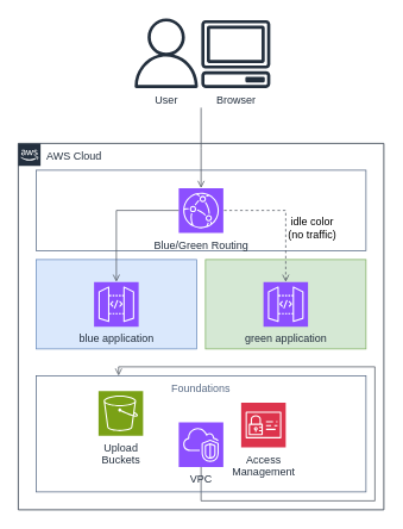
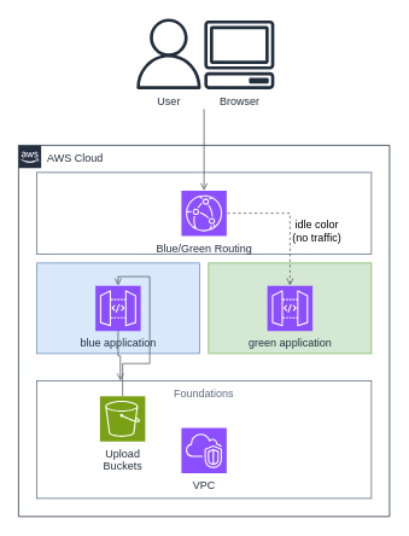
  <mxCell id="0" />
  <mxCell id="1" parent="0" />
  <mxCell id="2" value="User" style="sketch=0;outlineConnect=0;fontColor=#232F3E;gradientColor=none;fillColor=#232F3D;strokeColor=none;dashed=0;verticalLabelPosition=bottom;verticalAlign=top;align=center;html=1;fontSize=12;fontStyle=0;aspect=fixed;pointerEvents=1;shape=mxgraph.aws4.user;" vertex="1" parent="1"><mxGeometry x="147" y="20" width="78" height="78" as="geometry" /></mxCell>
  <mxCell id="3" value="Browser" style="sketch=0;outlineConnect=0;fontColor=#232F3E;gradientColor=none;fillColor=#232F3D;strokeColor=none;dashed=0;verticalLabelPosition=bottom;verticalAlign=top;align=center;html=1;fontSize=12;fontStyle=0;aspect=fixed;pointerEvents=1;shape=mxgraph.aws4.client;" vertex="1" parent="1"><mxGeometry x="225" y="22" width="78" height="76" as="geometry" /></mxCell>
  <mxCell id="4" value="AWS Cloud" style="points=[[0,0],[0.25,0],[0.5,0],[0.75,0],[1,0],[1,0.25],[1,0.5],[1,0.75],[1,1],[0.75,1],[0.5,1],[0.25,1],[0,1],[0,0.75],[0,0.5],[0,0.25]];outlineConnect=0;gradientColor=none;html=1;whiteSpace=wrap;fontSize=12;fontStyle=0;container=1;pointerEvents=0;collapsible=0;recursiveResize=0;shape=mxgraph.aws4.group;grIcon=mxgraph.aws4.group_aws_cloud_alt;strokeColor=#232F3E;fillColor=none;verticalAlign=top;align=left;spacingLeft=30;fontColor=#232F3E;dashed=0;" vertex="1" parent="1"><mxGeometry x="20" y="160" width="410" height="410" as="geometry" /></mxCell>
  <mxCell id="5" value="" style="fillColor=#dae8fc;strokeColor=#6c8ebf;verticalAlign=top;fontStyle=0;whiteSpace=wrap;html=1;" vertex="1" parent="4"><mxGeometry x="20" y="130" width="180" height="100" as="geometry" /></mxCell>
  <mxCell id="6" value="" style="fillColor=#d5e8d4;strokeColor=#82b366;verticalAlign=top;fontStyle=0;whiteSpace=wrap;html=1;" vertex="1" parent="4"><mxGeometry x="210" y="130" width="180" height="100" as="geometry" /></mxCell>
  <mxCell id="7" value="" style="fillColor=none;strokeColor=#5A6C86;verticalAlign=top;fontStyle=0;fontColor=#5A6C86;whiteSpace=wrap;html=1;" vertex="1" parent="4"><mxGeometry x="20" y="30" width="370" height="90" as="geometry" /></mxCell>
  <mxCell id="8" value="blue application" style="sketch=0;points=[[0,0,0],[0.25,0,0],[0.5,0,0],[0.75,0,0],[1,0,0],[0,1,0],[0.25,1,0],[0.5,1,0],[0.75,1,0],[1,1,0],[0,0.25,0],[0,0.5,0],[0,0.75,0],[1,0.25,0],[1,0.5,0],[1,0.75,0]];outlineConnect=0;fontColor=#232F3E;fillColor=#8C4FFF;strokeColor=#ffffff;dashed=0;verticalLabelPosition=bottom;verticalAlign=top;align=center;html=1;fontSize=12;fontStyle=0;aspect=fixed;shape=mxgraph.aws4.resourceIcon;resIcon=mxgraph.aws4.api_gateway;" vertex="1" parent="4"><mxGeometry x="85" y="155" width="50" height="50" as="geometry" /></mxCell>
  <mxCell id="9" value="green application" style="sketch=0;points=[[0,0,0],[0.25,0,0],[0.5,0,0],[0.75,0,0],[1,0,0],[0,1,0],[0.25,1,0],[0.5,1,0],[0.75,1,0],[1,1,0],[0,0.25,0],[0,0.5,0],[0,0.75,0],[1,0.25,0],[1,0.5,0],[1,0.75,0]];outlineConnect=0;fontColor=#232F3E;fillColor=#8C4FFF;strokeColor=#ffffff;dashed=0;verticalLabelPosition=bottom;verticalAlign=top;align=center;html=1;fontSize=12;fontStyle=0;aspect=fixed;shape=mxgraph.aws4.resourceIcon;resIcon=mxgraph.aws4.api_gateway;" vertex="1" parent="4"><mxGeometry x="275" y="155" width="50" height="50" as="geometry" /></mxCell>
  <mxCell id="10" value="Blue/Green Routing" style="sketch=0;points=[[0,0,0],[0.25,0,0],[0.5,0,0],[0.75,0,0],[1,0,0],[0,1,0],[0.25,1,0],[0.5,1,0],[0.75,1,0],[1,1,0],[0,0.25,0],[0,0.5,0],[0,0.75,0],[1,0.25,0],[1,0.5,0],[1,0.75,0]];outlineConnect=0;fontColor=#232F3E;fillColor=#8C4FFF;strokeColor=#ffffff;dashed=0;verticalLabelPosition=bottom;verticalAlign=top;align=center;html=1;fontSize=12;fontStyle=0;aspect=fixed;shape=mxgraph.aws4.resourceIcon;resIcon=mxgraph.aws4.cloudfront;" vertex="1" parent="4"><mxGeometry x="180" y="50" width="50" height="50" as="geometry" /></mxCell>
- <mxCell id="11" value="" style="edgeStyle=orthogonalEdgeStyle;html=1;endArrow=none;elbow=vertical;startArrow=open;startFill=0;strokeColor=#545B64;rounded=0;exitX=0.5;exitY=0;exitDx=0;exitDy=0;exitPerimeter=0;entryX=0;entryY=0.5;entryDx=0;entryDy=0;entryPerimeter=0;" edge="1" parent="4" source="8" target="10"><mxGeometry width="100" relative="1" as="geometry"><mxPoint x="215" y="60" as="sourcePoint" /><mxPoint x="215" y="-30" as="targetPoint" /></mxGeometry></mxCell>
+ <mxCell id="11" value="" style="edgeStyle=orthogonalEdgeStyle;html=1;endArrow=none;elbow=vertical;startArrow=open;startFill=0;strokeColor=#545B64;rounded=0;exitX=0.5;exitY=0;exitDx=0;exitDy=0;exitPerimeter=0;" edge="1" parent="4" source="8" target="16"><mxGeometry width="100" relative="1" as="geometry"><mxPoint x="215" y="60" as="sourcePoint" /><mxPoint x="215" y="-30" as="targetPoint" /></mxGeometry></mxCell>
  <mxCell id="12" value="" style="edgeStyle=orthogonalEdgeStyle;html=1;endArrow=none;elbow=vertical;startArrow=open;startFill=0;strokeColor=#545B64;rounded=0;exitX=0.5;exitY=0;exitDx=0;exitDy=0;exitPerimeter=0;entryX=1;entryY=0.5;entryDx=0;entryDy=0;entryPerimeter=0;dashed=1;" edge="1" parent="4" source="9" target="10"><mxGeometry width="100" relative="1" as="geometry"><mxPoint x="225" y="70" as="sourcePoint" /><mxPoint x="225" y="-20" as="targetPoint" /></mxGeometry></mxCell>
  <mxCell id="13" value="idle color&lt;br&gt;(no traffic)" style="text;html=1;strokeColor=none;fillColor=none;align=center;verticalAlign=middle;whiteSpace=wrap;rounded=0;" vertex="1" parent="4"><mxGeometry x="300" y="80" width="60" height="30" as="geometry" /></mxCell>
- <mxCell id="14" value="" style="edgeStyle=orthogonalEdgeStyle;html=1;endArrow=none;elbow=vertical;startArrow=open;startFill=0;strokeColor=#545B64;rounded=0;exitX=0.25;exitY=0;exitDx=0;exitDy=0;" edge="1" parent="4" source="15" target="17"><mxGeometry width="100" relative="1" as="geometry"><mxPoint x="215" y="60" as="sourcePoint" /><mxPoint x="215" y="-30" as="targetPoint" /></mxGeometry></mxCell>
+ <mxCell id="14" value="" style="edgeStyle=orthogonalEdgeStyle;html=1;endArrow=none;elbow=vertical;startArrow=open;startFill=0;strokeColor=#545B64;rounded=0;exitX=0.25;exitY=0;exitDx=0;exitDy=0;entryX=0.5;entryY=1;entryDx=0;entryDy=0;entryPerimeter=0;" edge="1" parent="4" source="15" target="8"><mxGeometry width="100" relative="1" as="geometry"><mxPoint x="215" y="60" as="sourcePoint" /><mxPoint x="215" y="-30" as="targetPoint" /></mxGeometry></mxCell>
  <mxCell id="15" value="Foundations" style="fillColor=none;strokeColor=#5A6C86;verticalAlign=top;fontStyle=0;fontColor=#5A6C86;whiteSpace=wrap;html=1;" vertex="1" parent="4"><mxGeometry x="20" y="260" width="370" height="130" as="geometry" /></mxCell>
  <mxCell id="16" value="Upload &lt;br&gt;Buckets" style="sketch=0;points=[[0,0,0],[0.25,0,0],[0.5,0,0],[0.75,0,0],[1,0,0],[0,1,0],[0.25,1,0],[0.5,1,0],[0.75,1,0],[1,1,0],[0,0.25,0],[0,0.5,0],[0,0.75,0],[1,0.25,0],[1,0.5,0],[1,0.75,0]];outlineConnect=0;fontColor=#232F3E;fillColor=#7AA116;strokeColor=#ffffff;dashed=0;verticalLabelPosition=bottom;verticalAlign=top;align=center;html=1;fontSize=12;fontStyle=0;aspect=fixed;shape=mxgraph.aws4.resourceIcon;resIcon=mxgraph.aws4.s3;" vertex="1" parent="4"><mxGeometry x="90" y="277" width="50" height="50" as="geometry" /></mxCell>
  <mxCell id="17" value="VPC" style="sketch=0;points=[[0,0,0],[0.25,0,0],[0.5,0,0],[0.75,0,0],[1,0,0],[0,1,0],[0.25,1,0],[0.5,1,0],[0.75,1,0],[1,1,0],[0,0.25,0],[0,0.5,0],[0,0.75,0],[1,0.25,0],[1,0.5,0],[1,0.75,0]];outlineConnect=0;fontColor=#232F3E;fillColor=#8C4FFF;strokeColor=#ffffff;dashed=0;verticalLabelPosition=bottom;verticalAlign=top;align=center;html=1;fontSize=12;fontStyle=0;aspect=fixed;shape=mxgraph.aws4.resourceIcon;resIcon=mxgraph.aws4.vpc;" vertex="1" parent="4"><mxGeometry x="180" y="312" width="50" height="50" as="geometry" /></mxCell>
- <mxCell id="18" value="Access&lt;br&gt;Management" style="sketch=0;points=[[0,0,0],[0.25,0,0],[0.5,0,0],[0.75,0,0],[1,0,0],[0,1,0],[0.25,1,0],[0.5,1,0],[0.75,1,0],[1,1,0],[0,0.25,0],[0,0.5,0],[0,0.75,0],[1,0.25,0],[1,0.5,0],[1,0.75,0]];outlineConnect=0;fontColor=#232F3E;fillColor=#DD344C;strokeColor=#ffffff;dashed=0;verticalLabelPosition=bottom;verticalAlign=top;align=center;html=1;fontSize=12;fontStyle=0;aspect=fixed;shape=mxgraph.aws4.resourceIcon;resIcon=mxgraph.aws4.identity_and_access_management;" vertex="1" parent="4"><mxGeometry x="250" y="290" width="50" height="50" as="geometry" /></mxCell>
  <mxCell id="19" value="" style="edgeStyle=orthogonalEdgeStyle;html=1;endArrow=none;elbow=vertical;startArrow=open;startFill=0;strokeColor=#545B64;rounded=0;exitX=0.5;exitY=0;exitDx=0;exitDy=0;exitPerimeter=0;" edge="1" parent="1" source="10"><mxGeometry width="100" relative="1" as="geometry"><mxPoint x="30" y="80" as="sourcePoint" /><mxPoint x="225" y="120" as="targetPoint" /></mxGeometry></mxCell>
